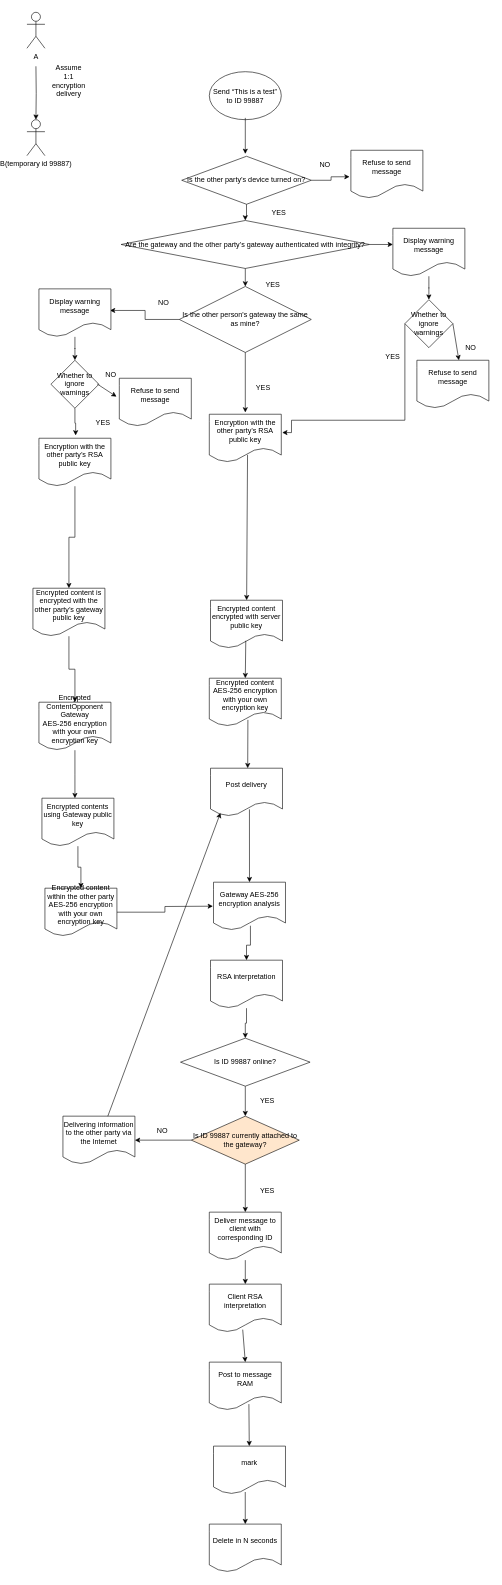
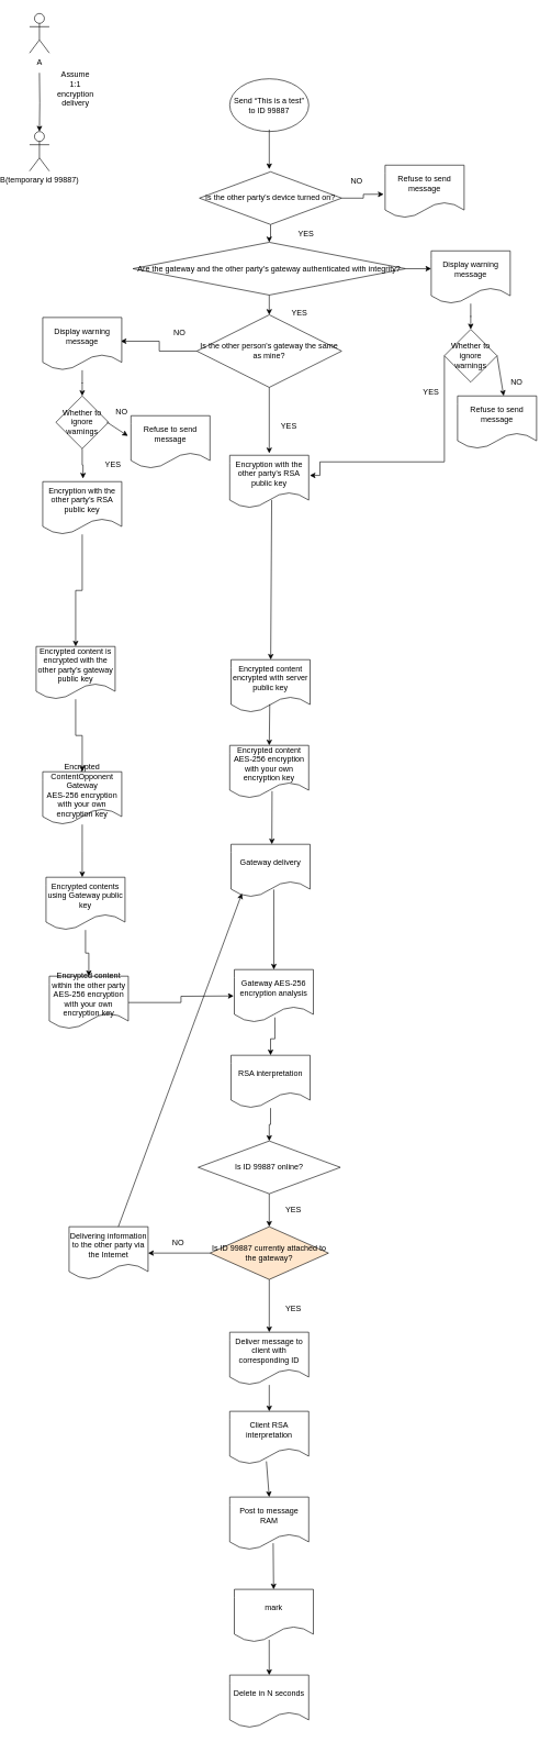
  <mxCell id="0" />
  <mxCell id="1" parent="0" />
  <mxCell id="2" value="Send “This is a test” to ID 99887" style="ellipse;whiteSpace=wrap;html=1;" vertex="1" parent="1"><mxGeometry x="324" y="119" width="120" height="80" as="geometry" /></mxCell>
  <mxCell id="3" value="" style="endArrow=classic;html=1;rounded=0;exitX=0.5;exitY=1;exitDx=0;exitDy=0;" edge="1" parent="1"><mxGeometry width="50" height="50" relative="1" as="geometry"><mxPoint x="384" y="196" as="sourcePoint" /><mxPoint x="384" y="256" as="targetPoint" /></mxGeometry></mxCell>
  <mxCell id="4" style="edgeStyle=orthogonalEdgeStyle;rounded=0;orthogonalLoop=1;jettySize=auto;html=1;entryX=0.987;entryY=0.45;entryDx=0;entryDy=0;entryPerimeter=0;" edge="1" parent="1" source="5" target="59"><mxGeometry relative="1" as="geometry" /></mxCell>
  <mxCell id="5" value="Is the other person's gateway the same as mine?" style="rhombus;whiteSpace=wrap;html=1;" vertex="1" parent="1"><mxGeometry x="274" y="477" width="220" height="110" as="geometry" /></mxCell>
  <mxCell id="6" value="" style="endArrow=classic;html=1;rounded=0;exitX=0.5;exitY=1;exitDx=0;exitDy=0;entryX=0.5;entryY=0;entryDx=0;entryDy=0;" edge="1" parent="1"><mxGeometry width="50" height="50" relative="1" as="geometry"><mxPoint x="384" y="587" as="sourcePoint" /><mxPoint x="384" y="687" as="targetPoint" /></mxGeometry></mxCell>
  <mxCell id="7" value="YES" style="text;html=1;strokeColor=none;fillColor=none;align=center;verticalAlign=middle;whiteSpace=wrap;rounded=0;" vertex="1" parent="1"><mxGeometry x="384" y="631" width="60" height="30" as="geometry" /></mxCell>
  <mxCell id="8" value="Are the gateway and the other party’s gateway authenticated with integrity?" style="rhombus;whiteSpace=wrap;html=1;" vertex="1" parent="1"><mxGeometry x="177" y="367" width="414" height="80" as="geometry" /></mxCell>
  <mxCell id="9" value="" style="endArrow=classic;html=1;rounded=0;entryX=0.5;entryY=0;entryDx=0;entryDy=0;exitX=0.5;exitY=1;exitDx=0;exitDy=0;" edge="1" parent="1" source="8" target="5"><mxGeometry width="50" height="50" relative="1" as="geometry"><mxPoint x="370" y="447" as="sourcePoint" /><mxPoint x="420" y="397" as="targetPoint" /></mxGeometry></mxCell>
  <mxCell id="10" value="Encryption with the other party’s RSA public key" style="shape=document;whiteSpace=wrap;html=1;boundedLbl=1;" vertex="1" parent="1"><mxGeometry x="324" y="690" width="120" height="80" as="geometry" /></mxCell>
  <mxCell id="11" value="" style="endArrow=classic;html=1;rounded=0;exitX=0.531;exitY=0.847;exitDx=0;exitDy=0;exitPerimeter=0;" edge="1" parent="1" source="10" target="17"><mxGeometry width="50" height="50" relative="1" as="geometry"><mxPoint x="370" y="1087" as="sourcePoint" /><mxPoint x="384" y="990" as="targetPoint" /></mxGeometry></mxCell>
  <mxCell id="12" style="edgeStyle=orthogonalEdgeStyle;rounded=0;orthogonalLoop=1;jettySize=auto;html=1;entryX=0.5;entryY=0;entryDx=0;entryDy=0;" edge="1" parent="1" source="14" target="8"><mxGeometry relative="1" as="geometry" /></mxCell>
  <mxCell id="13" style="edgeStyle=orthogonalEdgeStyle;rounded=0;orthogonalLoop=1;jettySize=auto;html=1;entryX=-0.019;entryY=0.552;entryDx=0;entryDy=0;entryPerimeter=0;" edge="1" parent="1" source="14" target="47"><mxGeometry relative="1" as="geometry" /></mxCell>
  <mxCell id="14" value="Is the other party’s device turned on?" style="rhombus;whiteSpace=wrap;html=1;" vertex="1" parent="1"><mxGeometry x="278" y="260" width="216" height="80" as="geometry" /></mxCell>
  <mxCell id="15" value="YES" style="text;html=1;strokeColor=none;fillColor=none;align=center;verticalAlign=middle;whiteSpace=wrap;rounded=0;" vertex="1" parent="1"><mxGeometry x="410" y="340" width="60" height="30" as="geometry" /></mxCell>
  <mxCell id="16" value="YES" style="text;html=1;strokeColor=none;fillColor=none;align=center;verticalAlign=middle;whiteSpace=wrap;rounded=0;" vertex="1" parent="1"><mxGeometry x="400" y="460" width="60" height="30" as="geometry" /></mxCell>
  <mxCell id="17" value="Encrypted content encrypted with server public key" style="shape=document;whiteSpace=wrap;html=1;boundedLbl=1;" vertex="1" parent="1"><mxGeometry x="326" y="1000" width="120" height="80" as="geometry" /></mxCell>
  <mxCell id="18" value="Encrypted content AES-256 encryption with your own encryption key" style="shape=document;whiteSpace=wrap;html=1;boundedLbl=1;" vertex="1" parent="1"><mxGeometry x="324" y="1130" width="120" height="80" as="geometry" /></mxCell>
  <mxCell id="19" value="" style="endArrow=classic;html=1;rounded=0;exitX=0.49;exitY=0.844;exitDx=0;exitDy=0;exitPerimeter=0;entryX=0.5;entryY=0;entryDx=0;entryDy=0;" edge="1" parent="1" source="17" target="18"><mxGeometry width="50" height="50" relative="1" as="geometry"><mxPoint x="590" y="1140" as="sourcePoint" /><mxPoint x="640" y="1090" as="targetPoint" /></mxGeometry></mxCell>
  <mxCell id="20" value="" style="endArrow=classic;html=1;rounded=0;exitX=0.536;exitY=0.868;exitDx=0;exitDy=0;exitPerimeter=0;" edge="1" parent="1" source="18"><mxGeometry width="50" height="50" relative="1" as="geometry"><mxPoint x="590" y="1400" as="sourcePoint" /><mxPoint x="388" y="1280" as="targetPoint" /></mxGeometry></mxCell>
- <mxCell id="21" value="Post delivery" style="shape=document;whiteSpace=wrap;html=1;boundedLbl=1;" vertex="1" parent="1"><mxGeometry x="326" y="1280" width="120" height="80" as="geometry" /></mxCell>
+ <mxCell id="21" value="Gateway delivery" style="shape=document;whiteSpace=wrap;html=1;boundedLbl=1;" vertex="1" parent="1"><mxGeometry x="326" y="1280" width="120" height="80" as="geometry" /></mxCell>
  <mxCell id="22" value="" style="edgeStyle=orthogonalEdgeStyle;rounded=0;orthogonalLoop=1;jettySize=auto;html=1;" edge="1" parent="1" target="24"><mxGeometry relative="1" as="geometry"><mxPoint x="35" y="110" as="sourcePoint" /></mxGeometry></mxCell>
  <mxCell id="23" value="A" style="shape=umlActor;verticalLabelPosition=bottom;verticalAlign=top;html=1;outlineConnect=0;" vertex="1" parent="1"><mxGeometry x="20" y="20" width="30" height="60" as="geometry" /></mxCell>
  <mxCell id="24" value="B(temporary id 99887)" style="shape=umlActor;verticalLabelPosition=bottom;verticalAlign=top;html=1;outlineConnect=0;" vertex="1" parent="1"><mxGeometry x="20" y="199" width="30" height="60" as="geometry" /></mxCell>
  <mxCell id="25" value="Assume 1:1 encryption delivery" style="text;html=1;strokeColor=none;fillColor=none;align=center;verticalAlign=middle;whiteSpace=wrap;rounded=0;" vertex="1" parent="1"><mxGeometry x="60" y="119" width="60" height="30" as="geometry" /></mxCell>
  <mxCell id="26" value="" style="endArrow=classic;html=1;rounded=0;exitX=0.541;exitY=0.857;exitDx=0;exitDy=0;exitPerimeter=0;" edge="1" parent="1" source="21" target="28"><mxGeometry width="50" height="50" relative="1" as="geometry"><mxPoint x="590" y="1570" as="sourcePoint" /><mxPoint x="391" y="1510" as="targetPoint" /></mxGeometry></mxCell>
  <mxCell id="27" style="edgeStyle=orthogonalEdgeStyle;rounded=0;orthogonalLoop=1;jettySize=auto;html=1;exitX=0.513;exitY=0.907;exitDx=0;exitDy=0;exitPerimeter=0;" edge="1" parent="1" source="28" target="30"><mxGeometry relative="1" as="geometry" /></mxCell>
  <mxCell id="28" value="Gateway AES-256 encryption analysis" style="shape=document;whiteSpace=wrap;html=1;boundedLbl=1;" vertex="1" parent="1"><mxGeometry x="331" y="1470" width="120" height="80" as="geometry" /></mxCell>
  <mxCell id="29" style="edgeStyle=orthogonalEdgeStyle;rounded=0;orthogonalLoop=1;jettySize=auto;html=1;entryX=0.5;entryY=0;entryDx=0;entryDy=0;" edge="1" parent="1" source="30" target="32"><mxGeometry relative="1" as="geometry" /></mxCell>
  <mxCell id="30" value="RSA interpretation" style="shape=document;whiteSpace=wrap;html=1;boundedLbl=1;" vertex="1" parent="1"><mxGeometry x="326" y="1600" width="120" height="80" as="geometry" /></mxCell>
  <mxCell id="31" style="edgeStyle=orthogonalEdgeStyle;rounded=0;orthogonalLoop=1;jettySize=auto;html=1;" edge="1" parent="1" source="32" target="35"><mxGeometry relative="1" as="geometry" /></mxCell>
  <mxCell id="32" value="Is ID 99887 online?" style="rhombus;whiteSpace=wrap;html=1;" vertex="1" parent="1"><mxGeometry x="276" y="1730" width="216" height="80" as="geometry" /></mxCell>
  <mxCell id="33" style="edgeStyle=orthogonalEdgeStyle;rounded=0;orthogonalLoop=1;jettySize=auto;html=1;" edge="1" parent="1" source="35" target="38"><mxGeometry relative="1" as="geometry" /></mxCell>
  <mxCell id="34" style="edgeStyle=orthogonalEdgeStyle;rounded=0;orthogonalLoop=1;jettySize=auto;html=1;entryX=1;entryY=0.5;entryDx=0;entryDy=0;" edge="1" parent="1" source="35" target="73"><mxGeometry relative="1" as="geometry" /></mxCell>
  <mxCell id="35" value="Is ID 99887 currently attached to the gateway?" style="rhombus;whiteSpace=wrap;html=1;fillColor=#ffe6cc;" vertex="1" parent="1"><mxGeometry x="294" y="1860" width="180" height="80" as="geometry" /></mxCell>
  <mxCell id="36" value="YES" style="text;html=1;strokeColor=none;fillColor=none;align=center;verticalAlign=middle;whiteSpace=wrap;rounded=0;" vertex="1" parent="1"><mxGeometry x="391" y="1820" width="60" height="30" as="geometry" /></mxCell>
  <mxCell id="37" style="edgeStyle=orthogonalEdgeStyle;rounded=0;orthogonalLoop=1;jettySize=auto;html=1;entryX=0.5;entryY=0;entryDx=0;entryDy=0;" edge="1" parent="1" source="38" target="40"><mxGeometry relative="1" as="geometry" /></mxCell>
  <mxCell id="38" value="Deliver message to client with corresponding ID" style="shape=document;whiteSpace=wrap;html=1;boundedLbl=1;" vertex="1" parent="1"><mxGeometry x="324" y="2020" width="120" height="80" as="geometry" /></mxCell>
  <mxCell id="39" value="YES" style="text;html=1;strokeColor=none;fillColor=none;align=center;verticalAlign=middle;whiteSpace=wrap;rounded=0;" vertex="1" parent="1"><mxGeometry x="391" y="1970" width="60" height="30" as="geometry" /></mxCell>
  <mxCell id="40" value="Client RSA interpretation" style="shape=document;whiteSpace=wrap;html=1;boundedLbl=1;" vertex="1" parent="1"><mxGeometry x="324" y="2140" width="120" height="80" as="geometry" /></mxCell>
  <mxCell id="41" value="Post to message RAM" style="shape=document;whiteSpace=wrap;html=1;boundedLbl=1;" vertex="1" parent="1"><mxGeometry x="324" y="2270" width="120" height="80" as="geometry" /></mxCell>
  <mxCell id="42" value="" style="endArrow=classic;html=1;rounded=0;exitX=0.464;exitY=0.948;exitDx=0;exitDy=0;exitPerimeter=0;entryX=0.5;entryY=0;entryDx=0;entryDy=0;" edge="1" parent="1" source="40" target="41"><mxGeometry width="50" height="50" relative="1" as="geometry"><mxPoint x="590" y="2350" as="sourcePoint" /><mxPoint x="640" y="2300" as="targetPoint" /></mxGeometry></mxCell>
  <mxCell id="43" value="" style="endArrow=classic;html=1;rounded=0;exitX=0.55;exitY=0.875;exitDx=0;exitDy=0;exitPerimeter=0;" edge="1" parent="1" source="41" target="44"><mxGeometry width="50" height="50" relative="1" as="geometry"><mxPoint x="590" y="2520" as="sourcePoint" /><mxPoint x="390" y="2430" as="targetPoint" /></mxGeometry></mxCell>
  <mxCell id="44" value="mark" style="shape=document;whiteSpace=wrap;html=1;boundedLbl=1;" vertex="1" parent="1"><mxGeometry x="331" y="2410" width="120" height="80" as="geometry" /></mxCell>
  <mxCell id="45" value="" style="endArrow=classic;html=1;rounded=0;exitX=0.441;exitY=0.956;exitDx=0;exitDy=0;exitPerimeter=0;" edge="1" parent="1" source="44" target="46"><mxGeometry width="50" height="50" relative="1" as="geometry"><mxPoint x="590" y="2610" as="sourcePoint" /><mxPoint x="380" y="2550" as="targetPoint" /></mxGeometry></mxCell>
  <mxCell id="46" value="Delete in N seconds" style="shape=document;whiteSpace=wrap;html=1;boundedLbl=1;" vertex="1" parent="1"><mxGeometry x="324" y="2540" width="120" height="80" as="geometry" /></mxCell>
  <mxCell id="47" value="Refuse to send message" style="shape=document;whiteSpace=wrap;html=1;boundedLbl=1;" vertex="1" parent="1"><mxGeometry x="560" y="250" width="120" height="80" as="geometry" /></mxCell>
  <mxCell id="48" value="NO" style="text;html=1;strokeColor=none;fillColor=none;align=center;verticalAlign=middle;whiteSpace=wrap;rounded=0;" vertex="1" parent="1"><mxGeometry x="487" y="260" width="60" height="30" as="geometry" /></mxCell>
  <mxCell id="49" value="" style="endArrow=classic;html=1;rounded=0;exitX=1;exitY=0.5;exitDx=0;exitDy=0;" edge="1" parent="1" source="8"><mxGeometry width="50" height="50" relative="1" as="geometry"><mxPoint x="370" y="460" as="sourcePoint" /><mxPoint x="630" y="407" as="targetPoint" /></mxGeometry></mxCell>
  <mxCell id="50" style="edgeStyle=orthogonalEdgeStyle;rounded=0;orthogonalLoop=1;jettySize=auto;html=1;entryX=0.5;entryY=0;entryDx=0;entryDy=0;" edge="1" parent="1" source="51" target="53"><mxGeometry relative="1" as="geometry" /></mxCell>
  <mxCell id="51" value="Display warning message" style="shape=document;whiteSpace=wrap;html=1;boundedLbl=1;" vertex="1" parent="1"><mxGeometry x="630" y="380" width="120" height="80" as="geometry" /></mxCell>
  <mxCell id="52" style="edgeStyle=orthogonalEdgeStyle;rounded=0;orthogonalLoop=1;jettySize=auto;html=1;entryX=1.013;entryY=0.382;entryDx=0;entryDy=0;entryPerimeter=0;" edge="1" parent="1" source="53" target="10"><mxGeometry relative="1" as="geometry"><mxPoint x="461.262" y="709.82" as="targetPoint" /><Array as="points"><mxPoint x="650" y="700" /><mxPoint x="461" y="700" /><mxPoint x="461" y="721" /></Array></mxGeometry></mxCell>
  <mxCell id="53" value="Whether to ignore warnings" style="rhombus;whiteSpace=wrap;html=1;" vertex="1" parent="1"><mxGeometry x="650" y="499" width="80" height="80" as="geometry" /></mxCell>
  <mxCell id="54" value="YES" style="text;html=1;strokeColor=none;fillColor=none;align=center;verticalAlign=middle;whiteSpace=wrap;rounded=0;" vertex="1" parent="1"><mxGeometry x="600" y="579" width="60" height="30" as="geometry" /></mxCell>
  <mxCell id="55" value="" style="endArrow=classic;html=1;rounded=0;exitX=1;exitY=0.5;exitDx=0;exitDy=0;" edge="1" parent="1" source="53"><mxGeometry width="50" height="50" relative="1" as="geometry"><mxPoint x="370" y="530" as="sourcePoint" /><mxPoint x="740" y="600" as="targetPoint" /></mxGeometry></mxCell>
  <mxCell id="56" value="Refuse to send message" style="shape=document;whiteSpace=wrap;html=1;boundedLbl=1;" vertex="1" parent="1"><mxGeometry x="670" y="600" width="120" height="80" as="geometry" /></mxCell>
  <mxCell id="57" value="NO" style="text;html=1;strokeColor=none;fillColor=none;align=center;verticalAlign=middle;whiteSpace=wrap;rounded=0;" vertex="1" parent="1"><mxGeometry x="730" y="564" width="60" height="30" as="geometry" /></mxCell>
  <mxCell id="58" style="edgeStyle=orthogonalEdgeStyle;rounded=0;orthogonalLoop=1;jettySize=auto;html=1;entryX=0.5;entryY=0;entryDx=0;entryDy=0;" edge="1" parent="1" source="59" target="61"><mxGeometry relative="1" as="geometry" /></mxCell>
  <mxCell id="59" value="Display warning message" style="shape=document;whiteSpace=wrap;html=1;boundedLbl=1;" vertex="1" parent="1"><mxGeometry x="40" y="481" width="120" height="80" as="geometry" /></mxCell>
  <mxCell id="60" style="edgeStyle=orthogonalEdgeStyle;rounded=0;orthogonalLoop=1;jettySize=auto;html=1;entryX=0.51;entryY=-0.059;entryDx=0;entryDy=0;entryPerimeter=0;" edge="1" parent="1" source="61" target="63"><mxGeometry relative="1" as="geometry" /></mxCell>
  <mxCell id="61" value="Whether to ignore warnings" style="rhombus;whiteSpace=wrap;html=1;" vertex="1" parent="1"><mxGeometry x="60" y="600" width="80" height="80" as="geometry" /></mxCell>
  <mxCell id="62" style="edgeStyle=orthogonalEdgeStyle;rounded=0;orthogonalLoop=1;jettySize=auto;html=1;" edge="1" parent="1" source="63" target="67"><mxGeometry relative="1" as="geometry" /></mxCell>
  <mxCell id="63" value="Encryption with the other party’s RSA public key" style="shape=document;whiteSpace=wrap;html=1;boundedLbl=1;" vertex="1" parent="1"><mxGeometry x="40" y="730" width="120" height="80" as="geometry" /></mxCell>
  <mxCell id="64" style="edgeStyle=orthogonalEdgeStyle;rounded=0;orthogonalLoop=1;jettySize=auto;html=1;entryX=0.5;entryY=0;entryDx=0;entryDy=0;" edge="1" parent="1" source="65"><mxGeometry relative="1" as="geometry"><mxPoint x="100" y="1330" as="targetPoint" /></mxGeometry></mxCell>
  <mxCell id="65" value="&lt;div&gt;Encrypted ContentOpponent Gateway&lt;/div&gt;&lt;div&gt;AES-256 encryption with your own encryption key&lt;/div&gt;" style="shape=document;whiteSpace=wrap;html=1;boundedLbl=1;" vertex="1" parent="1"><mxGeometry x="40" y="1170" width="120" height="80" as="geometry" /></mxCell>
  <mxCell id="66" style="edgeStyle=orthogonalEdgeStyle;rounded=0;orthogonalLoop=1;jettySize=auto;html=1;" edge="1" parent="1" source="67" target="65"><mxGeometry relative="1" as="geometry" /></mxCell>
  <mxCell id="67" value="Encrypted content is encrypted with the other party’s gateway public key" style="shape=document;whiteSpace=wrap;html=1;boundedLbl=1;" vertex="1" parent="1"><mxGeometry x="30" y="980" width="120" height="80" as="geometry" /></mxCell>
  <mxCell id="68" value="YES&lt;br&gt;" style="text;html=1;strokeColor=none;fillColor=none;align=center;verticalAlign=middle;whiteSpace=wrap;rounded=0;" vertex="1" parent="1"><mxGeometry x="117" y="690" width="60" height="30" as="geometry" /></mxCell>
  <mxCell id="69" style="edgeStyle=orthogonalEdgeStyle;rounded=0;orthogonalLoop=1;jettySize=auto;html=1;" edge="1" parent="1" source="70"><mxGeometry relative="1" as="geometry"><mxPoint x="330" y="1510" as="targetPoint" /></mxGeometry></mxCell>
  <mxCell id="70" value="&lt;div&gt;Encrypted content within the other party&lt;/div&gt;&lt;div&gt;AES-256 encryption with your own encryption key&lt;/div&gt;" style="shape=document;whiteSpace=wrap;html=1;boundedLbl=1;" vertex="1" parent="1"><mxGeometry x="50" y="1480" width="120" height="80" as="geometry" /></mxCell>
  <mxCell id="71" style="edgeStyle=orthogonalEdgeStyle;rounded=0;orthogonalLoop=1;jettySize=auto;html=1;" edge="1" parent="1" source="72" target="70"><mxGeometry relative="1" as="geometry" /></mxCell>
  <mxCell id="72" value="Encrypted contents using Gateway public key" style="shape=document;whiteSpace=wrap;html=1;boundedLbl=1;" vertex="1" parent="1"><mxGeometry x="45" y="1330" width="120" height="80" as="geometry" /></mxCell>
  <mxCell id="73" value="Delivering information to the other party via the Internet" style="shape=document;whiteSpace=wrap;html=1;boundedLbl=1;" vertex="1" parent="1"><mxGeometry x="80" y="1860" width="120" height="80" as="geometry" /></mxCell>
  <mxCell id="74" value="NO" style="text;html=1;strokeColor=none;fillColor=none;align=center;verticalAlign=middle;whiteSpace=wrap;rounded=0;" vertex="1" parent="1"><mxGeometry x="216" y="1870" width="60" height="30" as="geometry" /></mxCell>
  <mxCell id="75" value="NO" style="text;html=1;strokeColor=none;fillColor=none;align=center;verticalAlign=middle;whiteSpace=wrap;rounded=0;" vertex="1" parent="1"><mxGeometry x="218" y="490" width="60" height="30" as="geometry" /></mxCell>
  <mxCell id="76" value="" style="endArrow=classic;html=1;rounded=0;exitX=1;exitY=0.5;exitDx=0;exitDy=0;entryX=-0.039;entryY=0.383;entryDx=0;entryDy=0;entryPerimeter=0;" edge="1" parent="1" target="77"><mxGeometry width="50" height="50" relative="1" as="geometry"><mxPoint x="137" y="639.5" as="sourcePoint" /><mxPoint x="244" y="630" as="targetPoint" /></mxGeometry></mxCell>
  <mxCell id="77" value="Refuse to send message" style="shape=document;whiteSpace=wrap;html=1;boundedLbl=1;" vertex="1" parent="1"><mxGeometry x="174" y="630" width="120" height="80" as="geometry" /></mxCell>
  <mxCell id="78" value="NO" style="text;html=1;strokeColor=none;fillColor=none;align=center;verticalAlign=middle;whiteSpace=wrap;rounded=0;" vertex="1" parent="1"><mxGeometry x="130" y="609" width="60" height="30" as="geometry" /></mxCell>
  <mxCell id="79" value="" style="endArrow=classic;html=1;rounded=0;entryX=0.138;entryY=0.932;entryDx=0;entryDy=0;entryPerimeter=0;" edge="1" parent="1" source="73" target="21"><mxGeometry width="50" height="50" relative="1" as="geometry"><mxPoint x="400" y="1670" as="sourcePoint" /><mxPoint x="450" y="1620" as="targetPoint" /></mxGeometry></mxCell>
